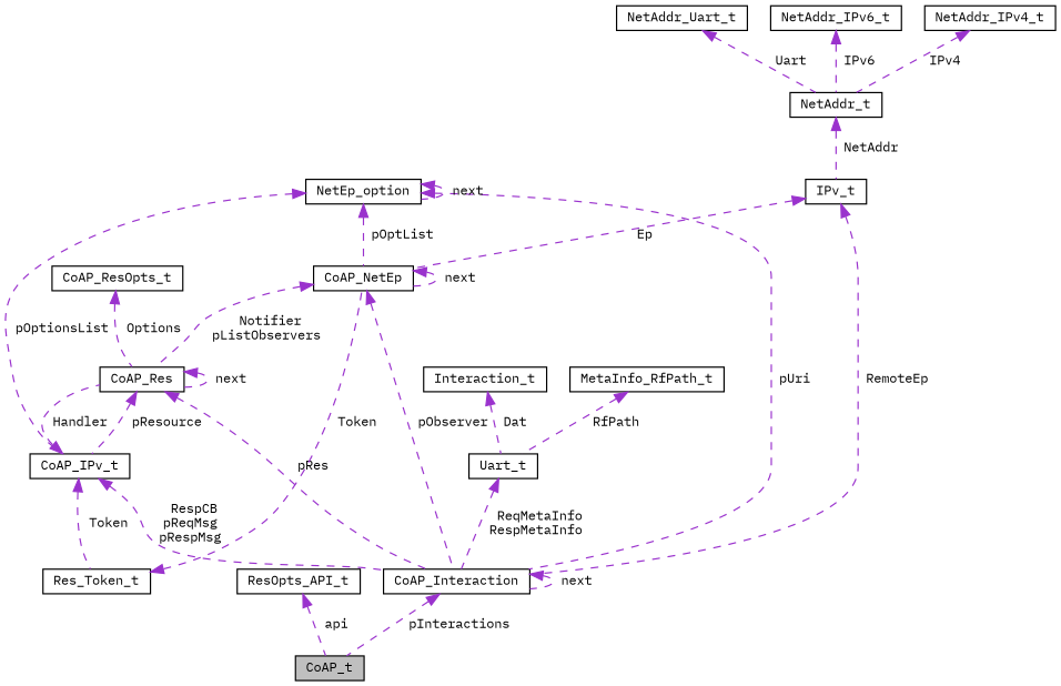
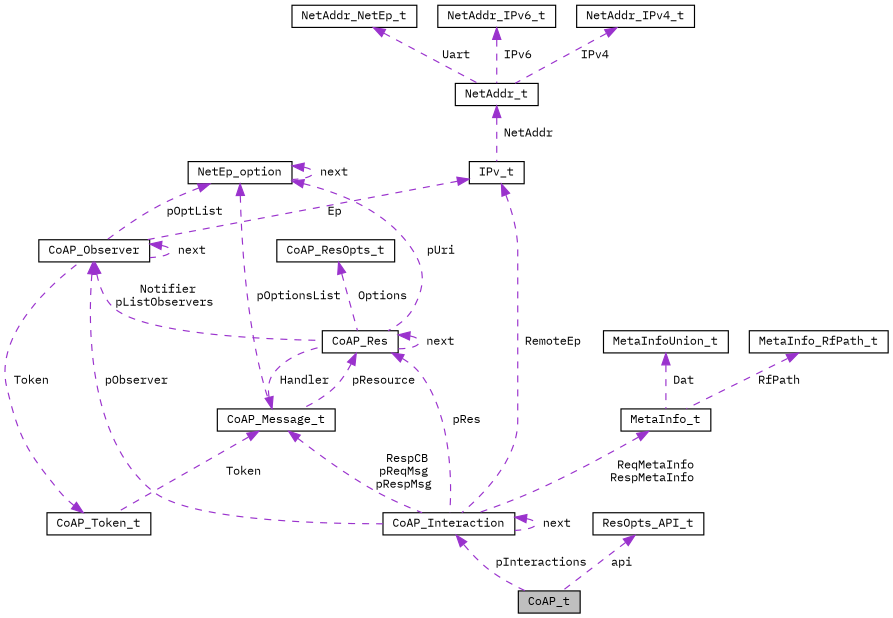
  digraph {
    fontname="IBM Plex Mono"
    node [color=black fillcolor=white fontname="IBM Plex Mono" fontsize=10 shape=record style=filled]
    edge [color=darkorchid3 dir=back fontname="IBM Plex Mono" fontsize=10 labelfontname=Helvetica labelfontsize=10 style=dashed]
    n1 [fillcolor=grey75 fontcolor=black height=0.2 label=CoAP_t width=0.4]
    n2 [height=0.2 label=CoAP_Interaction width=0.4]
-   n3 [height=0.2 label=CoAP_NetEp width=0.4]
+   n3 [height=0.2 label=CoAP_Observer width=0.4]
    n4 [height=0.2 label=CoAP_Res width=0.4]
-   n5 [height=0.2 label=CoAP_IPv_t width=0.4]
+   n5 [height=0.2 label=CoAP_Message_t width=0.4]
    n6 [height=0.2 label=NetEp_option width=0.4]
-   n7 [height=0.2 label=Res_Token_t width=0.4]
+   n7 [height=0.2 label=CoAP_Token_t width=0.4]
    n8 [height=0.2 label=IPv_t width=0.4]
    n9 [height=0.2 label=NetAddr_t width=0.4]
-   n10 [height=0.2 label=NetAddr_Uart_t width=0.4]
+   n10 [height=0.2 label=NetAddr_NetEp_t width=0.4]
    n11 [height=0.2 label=NetAddr_IPv6_t width=0.4]
    n12 [height=0.2 label=NetAddr_IPv4_t width=0.4]
    n13 [height=0.2 label=CoAP_ResOpts_t width=0.4]
-   n14 [height=0.2 label=Uart_t width=0.4]
-   n15 [height=0.2 label=Interaction_t width=0.4]
+   n14 [height=0.2 label=MetaInfo_t width=0.4]
+   n15 [height=0.2 label=MetaInfoUnion_t width=0.4]
    n16 [height=0.2 label=MetaInfo_RfPath_t width=0.4]
    n17 [height=0.2 label=ResOpts_API_t width=0.4]
    n2 -> n1 [label=" pInteractions"]
    n2 -> n2 [label=" next"]
    n3 -> n2 [label=" pObserver"]
    n3 -> n3 [label=" next"]
    n3 -> n4 [label=" Notifier\npListObservers"]
    n4 -> n2 [label=" pRes"]
    n4 -> n4 [label=" next"]
    n4 -> n5 [label=" pResource"]
    n5 -> n2 [label=" RespCB\npReqMsg\npRespMsg"]
    n5 -> n4 [label=" Handler"]
    n5 -> n7 [label=" Token"]
    n6 -> n3 [label=" pOptList"]
-   n6 -> n2 [label=" pUri"]
+   n6 -> n4 [label=" pUri"]
    n6 -> n5 [label=" pOptionsList"]
    n6 -> n6 [label=" next"]
    n7 -> n3 [label=" Token"]
    n8 -> n2 [label=" RemoteEp"]
    n8 -> n3 [label=" Ep"]
    n9 -> n8 [label=" NetAddr"]
    n10 -> n9 [label=" Uart"]
    n11 -> n9 [label=" IPv6"]
    n12 -> n9 [label=" IPv4"]
    n13 -> n4 [label=" Options"]
    n14 -> n2 [label=" ReqMetaInfo\nRespMetaInfo"]
    n15 -> n14 [label=" Dat"]
    n16 -> n14 [label=" RfPath"]
    n17 -> n1 [label=" api"]
  }
